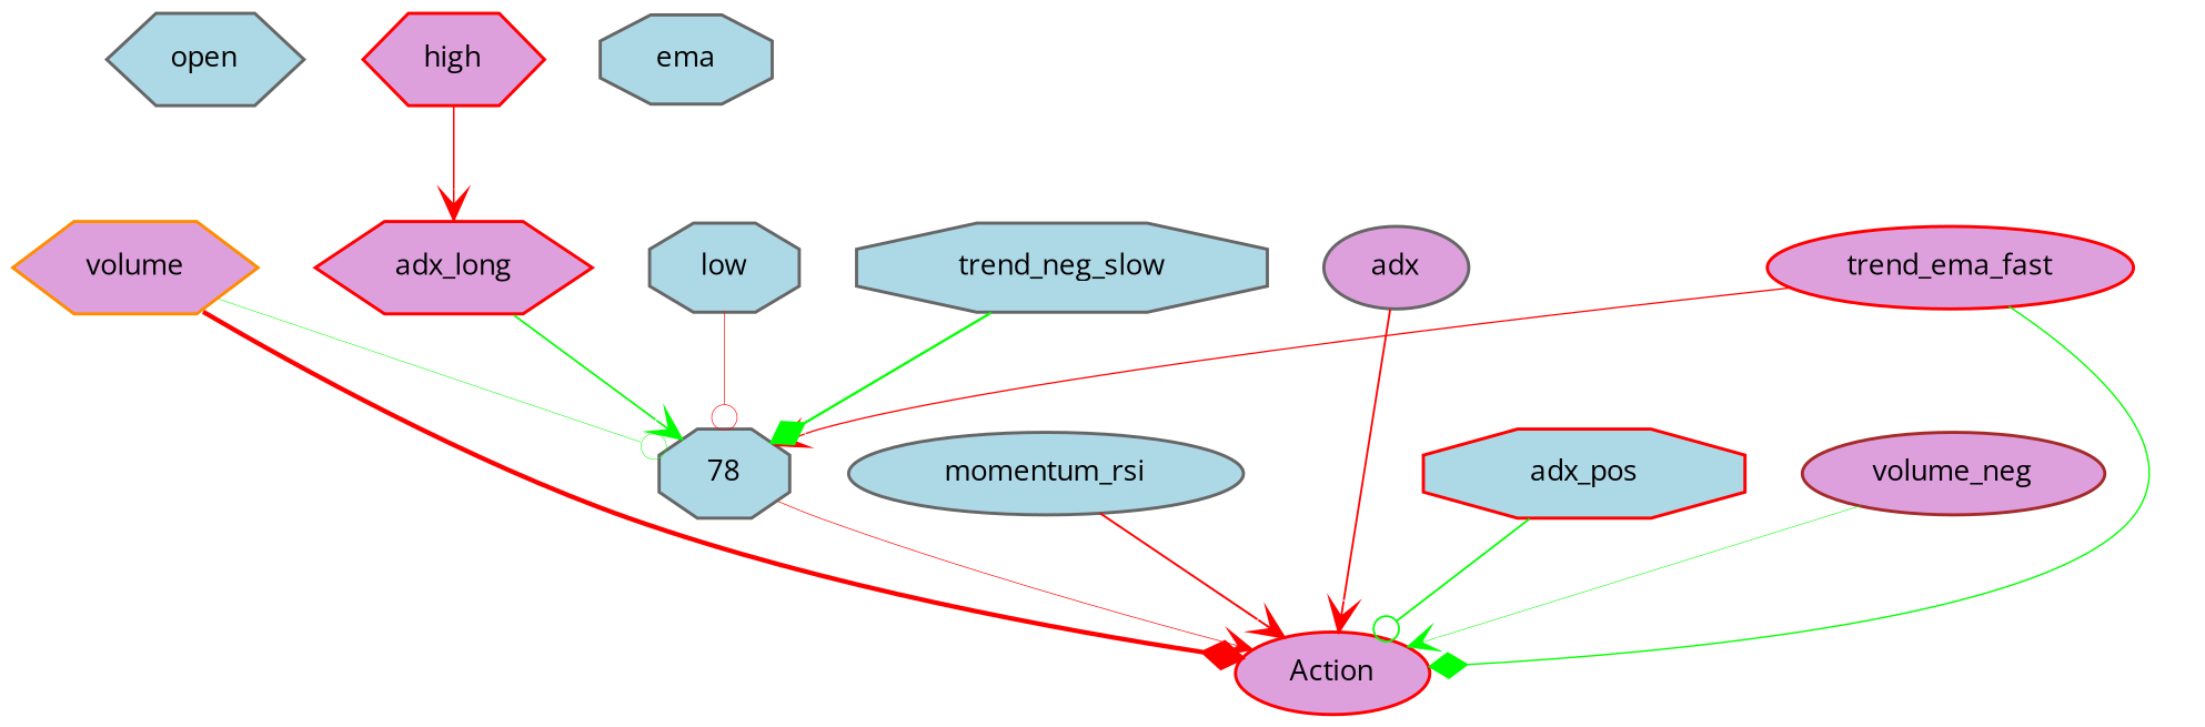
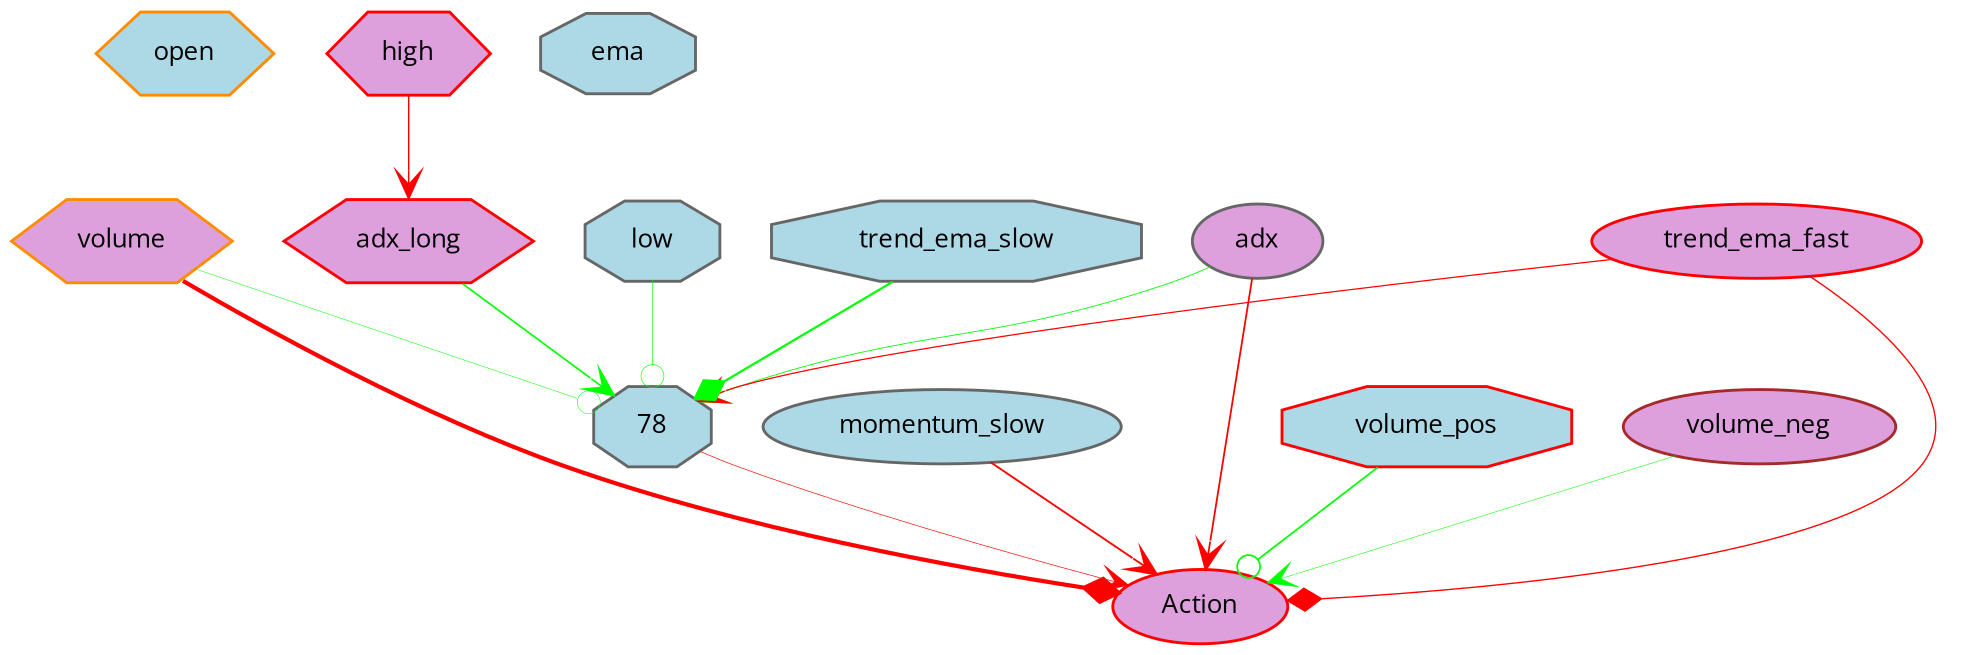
  digraph {
    fontname="Open Sans"
    node [color=gray40 fillcolor=lightblue fontname="Open Sans" fontsize=9 shape=octagon style=filled]
    edge [arrowhead=vee color=green fontname="Open Sans" style=solid]
-   open [height=0.2 shape=hexagon width=0.2]
+   open [color=darkorange height=0.2 shape=hexagon width=0.2]
    high [color=red fillcolor=plum height=0.2 shape=hexagon width=0.2]
    adx_long [color=red fillcolor=plum height=0.2 shape=hexagon width=0.2]
    78 [height=0.2 width=0.2]
    Action [color=red fillcolor=plum height=0.2 shape=ellipse width=0.2]
    low [height=0.2 width=0.2]
    n7 [height=0.2 label=ema width=0.2]
    volume [color=darkorange fillcolor=plum height=0.2 shape=hexagon width=0.2]
-   momentum_rsi [height=0.2 shape=ellipse width=0.2]
+   momentum_rsi [height=0.2 shape=ellipse width=0.2 label=momentum_slow]
    adx [fillcolor=plum height=0.2 shape=ellipse width=0.2]
-   adx_pos [color=red height=0.2 width=0.2]
+   adx_pos [color=red height=0.2 width=0.2 label=volume_pos]
    n12 [color=brown fillcolor=plum height=0.2 label=volume_neg shape=ellipse width=0.2]
    trend_ema_fast [color=red fillcolor=plum height=0.2 shape=ellipse width=0.2]
-   trend_ema_slow [height=0.2 width=0.2 label=trend_neg_slow]
+   trend_ema_slow [height=0.2 width=0.2]
    high -> adx_long [color=red penwidth=0.4999975823254076]
    adx_long -> 78 [penwidth=0.5829855469945493]
    78 -> Action [color=red penwidth=0.2314921398298472]
-   low -> 78 [arrowhead=odot color=red penwidth=0.21518790194157894]
+   low -> 78 [arrowhead=odot penwidth=0.21518790194157894]
    volume -> 78 [arrowhead=odot penwidth=0.17614103710939227]
    volume -> Action [arrowhead=diamond color=red penwidth=1.4673592988919846]
    momentum_rsi -> Action [color=red penwidth=0.6490173886417209]
+   adx -> 78 [penwidth=0.30266715751189155]
    adx -> Action [color=red penwidth=0.6166674158975485]
    adx_pos -> Action [arrowhead=odot penwidth=0.5997259240682526]
    n12 -> Action [penwidth=0.18606543218932914]
    trend_ema_fast -> 78 [color=red penwidth=0.4346209602096218]
-   trend_ema_fast -> Action [arrowhead=diamond penwidth=0.4719719634947491]
+   trend_ema_fast -> Action [arrowhead=diamond color=red penwidth=0.4719719634947491]
    trend_ema_slow -> 78 [arrowhead=diamond penwidth=0.7706261835858866]
  }
